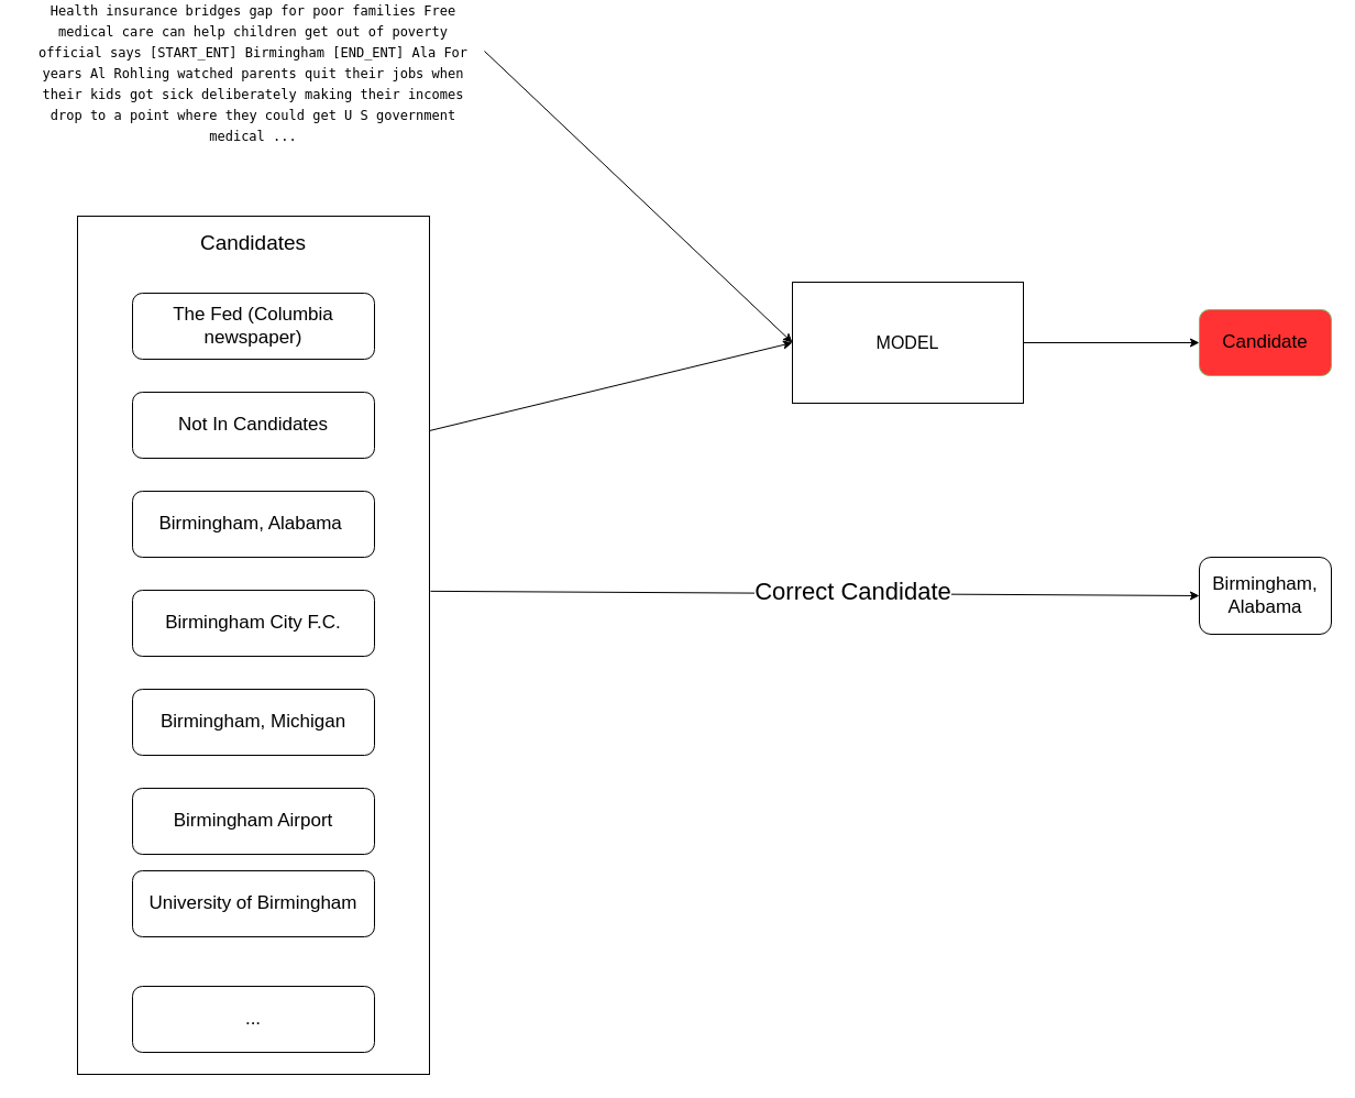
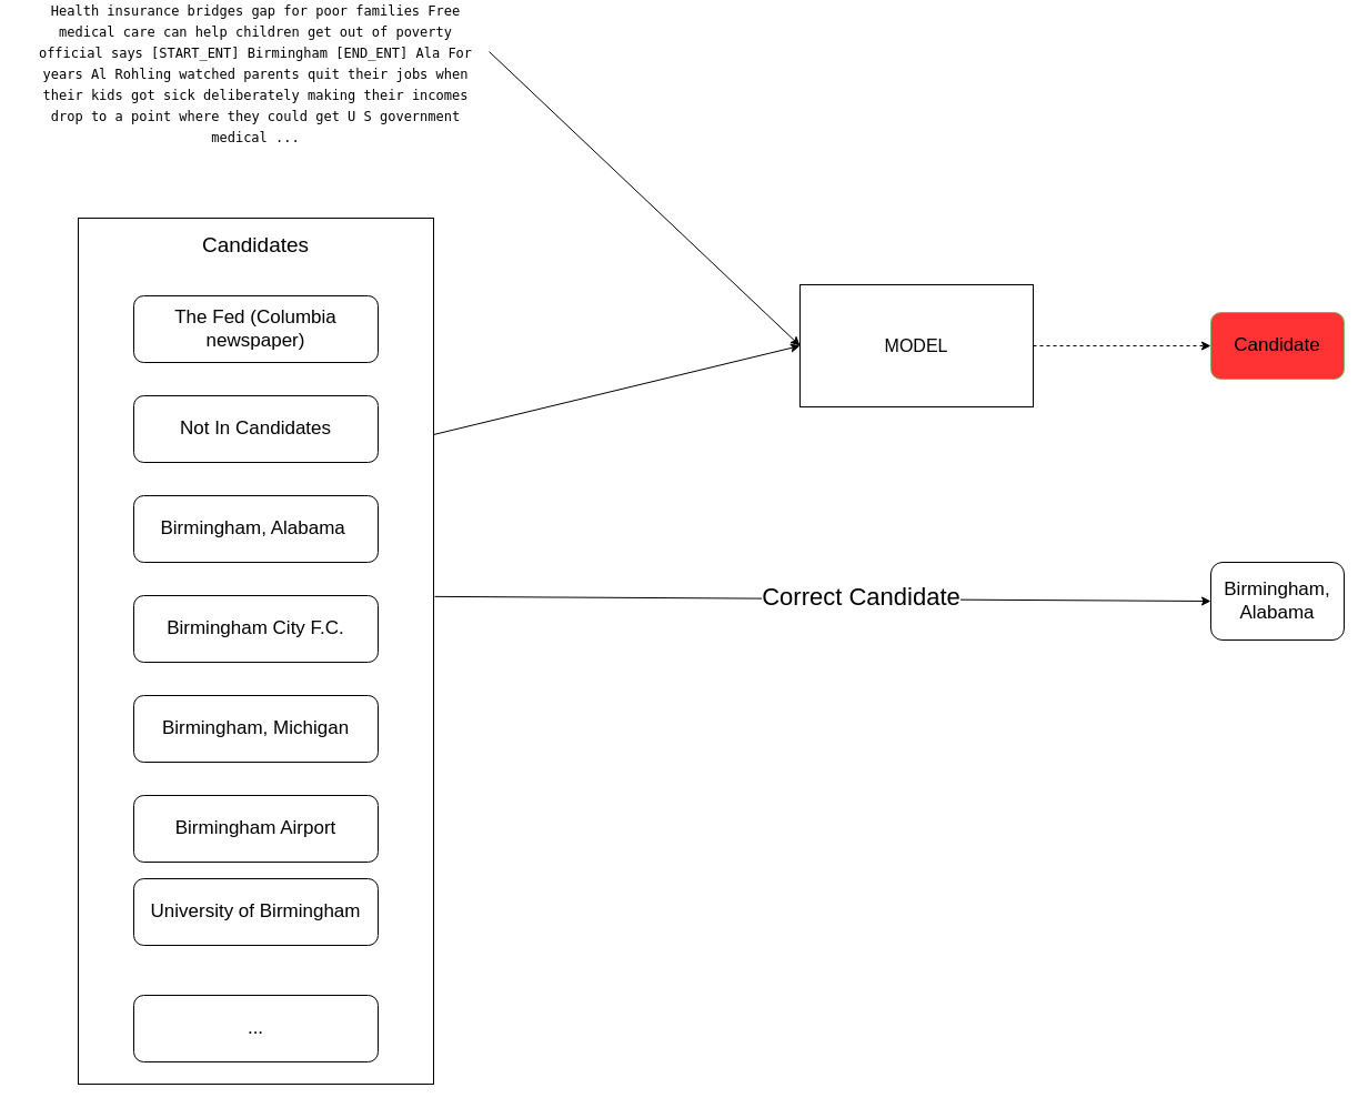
  <mxCell id="0" />
  <mxCell id="1" parent="0" />
  <mxCell id="2" value="" style="rounded=0;whiteSpace=wrap;html=1;" parent="1" vertex="1"><mxGeometry x="70" y="170" width="320" height="780" as="geometry" /></mxCell>
  <mxCell id="3" value="&lt;div style=&quot;line-height: 19px;&quot;&gt;&lt;font face=&quot;Hack, Droid Sans Mono, monospace, monospace&quot;&gt;Health insurance bridges gap for poor families Free medical care can help children get out of poverty official says [START_ENT] Birmingham [END_ENT] Ala For years Al Rohling watched parents quit their jobs when their kids got sick deliberately making their incomes drop to a point where they could get U S government medical ...&lt;/font&gt;&lt;br&gt;&lt;/div&gt;" style="text;html=1;strokeColor=none;fillColor=none;align=center;verticalAlign=middle;whiteSpace=wrap;rounded=0;" parent="1" vertex="1"><mxGeometry x="20" y="40" width="420" as="geometry" /></mxCell>
  <mxCell id="4" style="edgeStyle=orthogonalEdgeStyle;rounded=0;orthogonalLoop=1;jettySize=auto;html=1;exitX=0;exitY=0;exitDx=0;exitDy=0;" parent="1" source="3" target="3" edge="1"><mxGeometry relative="1" as="geometry" /></mxCell>
  <mxCell id="5" value="&lt;font style=&quot;font-size: 17px;&quot;&gt;The Fed (Columbia newspaper)&lt;/font&gt;" style="rounded=1;whiteSpace=wrap;html=1;" parent="1" vertex="1"><mxGeometry x="120" y="240" width="220" height="60" as="geometry" /></mxCell>
  <mxCell id="6" value="&lt;font style=&quot;font-size: 17px;&quot;&gt;Not In Candidates&lt;/font&gt;" style="rounded=1;whiteSpace=wrap;html=1;" parent="1" vertex="1"><mxGeometry x="120" y="330" width="220" height="60" as="geometry" /></mxCell>
  <mxCell id="7" value="&lt;font style=&quot;font-size: 17px;&quot;&gt;Birmingham, Alabama&amp;nbsp;&lt;/font&gt;" style="rounded=1;whiteSpace=wrap;html=1;" parent="1" vertex="1"><mxGeometry x="120" y="420" width="220" height="60" as="geometry" /></mxCell>
  <mxCell id="8" value="&lt;font style=&quot;font-size: 19px;&quot;&gt;Candidates&lt;/font&gt;" style="text;html=1;strokeColor=none;fillColor=none;align=center;verticalAlign=middle;whiteSpace=wrap;rounded=0;" parent="1" vertex="1"><mxGeometry x="200" y="180" width="60" height="30" as="geometry" /></mxCell>
- <mxCell id="9" style="edgeStyle=orthogonalEdgeStyle;rounded=0;orthogonalLoop=1;jettySize=auto;html=1;exitX=1;exitY=0.5;exitDx=0;exitDy=0;entryX=0;entryY=0.5;entryDx=0;entryDy=0;" parent="1" source="10" target="13" edge="1"><mxGeometry relative="1" as="geometry" /></mxCell>
+ <mxCell id="9" style="edgeStyle=orthogonalEdgeStyle;rounded=0;orthogonalLoop=1;jettySize=auto;html=1;exitX=1;exitY=0.5;exitDx=0;exitDy=0;entryX=0;entryY=0.5;entryDx=0;entryDy=0;dashed=1;" parent="1" source="10" target="13" edge="1"><mxGeometry relative="1" as="geometry" /></mxCell>
  <mxCell id="10" value="&lt;font style=&quot;font-size: 16px;&quot;&gt;MODEL&lt;/font&gt;" style="rounded=0;whiteSpace=wrap;html=1;" parent="1" vertex="1"><mxGeometry x="720" y="230" width="210" height="110" as="geometry" /></mxCell>
  <mxCell id="11" value="" style="endArrow=classic;html=1;rounded=0;exitX=1;exitY=0.25;exitDx=0;exitDy=0;entryX=0;entryY=0.5;entryDx=0;entryDy=0;" parent="1" source="2" target="10" edge="1"><mxGeometry width="50" height="50" relative="1" as="geometry"><mxPoint x="340" y="350" as="sourcePoint" /><mxPoint x="390" y="300" as="targetPoint" /></mxGeometry></mxCell>
  <mxCell id="12" value="" style="endArrow=classic;html=1;rounded=0;entryX=0;entryY=0.5;entryDx=0;entryDy=0;" parent="1" target="10" edge="1"><mxGeometry width="50" height="50" relative="1" as="geometry"><mxPoint x="440" y="20" as="sourcePoint" /><mxPoint x="390" y="300" as="targetPoint" /></mxGeometry></mxCell>
  <mxCell id="13" value="Candidate" style="rounded=1;whiteSpace=wrap;html=1;fontSize=17;labelBackgroundColor=#FF3333;fillColor=#FF3333;strokeColor=#82b366;" parent="1" vertex="1"><mxGeometry x="1090" y="255" width="120" height="60" as="geometry" /></mxCell>
  <mxCell id="14" value="" style="endArrow=classic;html=1;rounded=0;exitX=1.003;exitY=0.437;exitDx=0;exitDy=0;exitPerimeter=0;" parent="1" source="2" edge="1"><mxGeometry width="50" height="50" relative="1" as="geometry"><mxPoint x="740" y="370" as="sourcePoint" /><mxPoint x="1090" y="515" as="targetPoint" /></mxGeometry></mxCell>
  <mxCell id="15" value="&lt;font style=&quot;font-size: 22px;&quot;&gt;Correct Candidate&lt;/font&gt;" style="edgeLabel;html=1;align=center;verticalAlign=middle;resizable=0;points=[];" parent="14" vertex="1" connectable="0"><mxGeometry x="0.1" y="2" relative="1" as="geometry"><mxPoint as="offset" /></mxGeometry></mxCell>
  <mxCell id="16" value="Birmingham, Alabama" style="rounded=1;whiteSpace=wrap;html=1;fontSize=17;" parent="1" vertex="1"><mxGeometry x="1090" y="480" width="120" height="70" as="geometry" /></mxCell>
  <mxCell id="17" value="&lt;font style=&quot;font-size: 17px;&quot;&gt;Birmingham City F.C.&lt;/font&gt;" style="rounded=1;whiteSpace=wrap;html=1;" vertex="1" parent="1"><mxGeometry x="120" y="510" width="220" height="60" as="geometry" /></mxCell>
  <mxCell id="18" value="&lt;font style=&quot;font-size: 17px;&quot;&gt;Birmingham, Michigan&lt;/font&gt;" style="rounded=1;whiteSpace=wrap;html=1;" vertex="1" parent="1"><mxGeometry x="120" y="600" width="220" height="60" as="geometry" /></mxCell>
  <mxCell id="19" value="&lt;font style=&quot;font-size: 17px;&quot;&gt;Birmingham Airport&lt;/font&gt;" style="rounded=1;whiteSpace=wrap;html=1;" vertex="1" parent="1"><mxGeometry x="120" y="690" width="220" height="60" as="geometry" /></mxCell>
  <mxCell id="20" value="&lt;font style=&quot;font-size: 17px;&quot;&gt;University of Birmingham&lt;/font&gt;" style="rounded=1;whiteSpace=wrap;html=1;" vertex="1" parent="1"><mxGeometry x="120" y="765" width="220" height="60" as="geometry" /></mxCell>
  <mxCell id="21" value="&lt;font style=&quot;font-size: 17px;&quot;&gt;...&lt;/font&gt;" style="rounded=1;whiteSpace=wrap;html=1;" vertex="1" parent="1"><mxGeometry x="120" y="870" width="220" height="60" as="geometry" /></mxCell>
